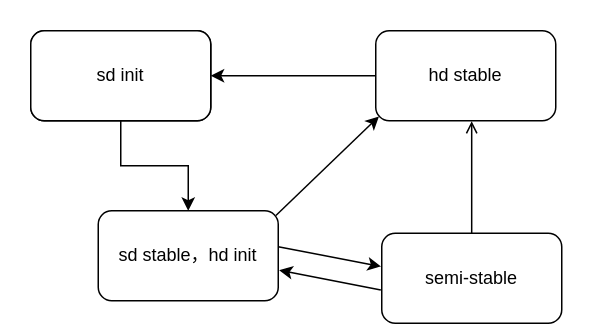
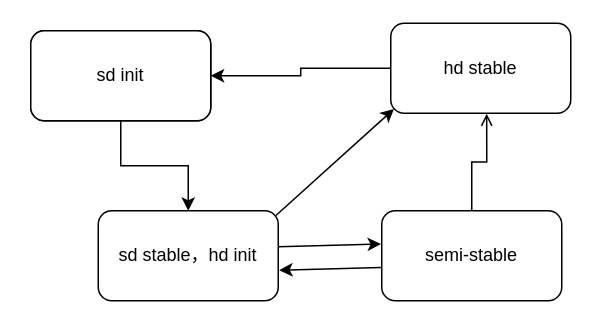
  <mxCell id="0" />
  <mxCell id="1" parent="0" />
  <mxCell id="2" value="sd init" style="rounded=1;whiteSpace=wrap;html=1;" vertex="1" parent="1"><mxGeometry x="20" y="20" width="120" height="60" as="geometry" /></mxCell>
  <mxCell id="3" style="edgeStyle=orthogonalEdgeStyle;rounded=0;orthogonalLoop=1;jettySize=auto;html=1;exitX=0.5;exitY=1;exitDx=0;exitDy=0;entryX=0.5;entryY=0;entryDx=0;entryDy=0;" edge="1" parent="1" source="4" target="5"><mxGeometry relative="1" as="geometry" /></mxCell>
  <mxCell id="4" value="sd init" style="rounded=1;whiteSpace=wrap;html=1;" vertex="1" parent="1"><mxGeometry x="20" y="20" width="120" height="60" as="geometry" /></mxCell>
  <mxCell id="5" value="sd stable，hd init" style="rounded=1;whiteSpace=wrap;html=1;" vertex="1" parent="1"><mxGeometry x="65" y="140" width="120" height="60" as="geometry" /></mxCell>
  <mxCell id="6" style="edgeStyle=orthogonalEdgeStyle;rounded=0;orthogonalLoop=1;jettySize=auto;html=1;entryX=1;entryY=0.5;entryDx=0;entryDy=0;" edge="1" parent="1" source="7" target="4"><mxGeometry relative="1" as="geometry" /></mxCell>
- <mxCell id="7" value="hd stable" style="rounded=1;whiteSpace=wrap;html=1;" vertex="1" parent="1"><mxGeometry x="250" y="20" width="120" height="60" as="geometry" /></mxCell>
+ <mxCell id="7" value="hd stable" style="rounded=1;whiteSpace=wrap;html=1;" vertex="1" parent="1"><mxGeometry x="260" y="15" width="120" height="60" as="geometry" /></mxCell>
  <mxCell id="8" style="edgeStyle=orthogonalEdgeStyle;rounded=0;orthogonalLoop=1;jettySize=auto;html=1;entryX=0.533;entryY=1.005;entryDx=0;entryDy=0;entryPerimeter=0;endArrow=open;" edge="1" parent="1" source="9" target="7"><mxGeometry relative="1" as="geometry" /></mxCell>
- <mxCell id="9" value="semi-stable" style="rounded=1;whiteSpace=wrap;html=1;" vertex="1" parent="1"><mxGeometry x="254" y="155" width="120" height="60" as="geometry" /></mxCell>
+ <mxCell id="9" value="semi-stable" style="rounded=1;whiteSpace=wrap;html=1;" vertex="1" parent="1"><mxGeometry x="254" y="140" width="120" height="60" as="geometry" /></mxCell>
  <mxCell id="10" value="" style="endArrow=classic;html=1;entryX=0.018;entryY=0.952;entryDx=0;entryDy=0;entryPerimeter=0;exitX=0.987;exitY=0.053;exitDx=0;exitDy=0;exitPerimeter=0;" edge="1" parent="1" source="5" target="7"><mxGeometry width="50" height="50" relative="1" as="geometry"><mxPoint x="140" y="140" as="sourcePoint" /><mxPoint x="250" y="80" as="targetPoint" /><Array as="points" /></mxGeometry></mxCell>
  <mxCell id="11" value="" style="endArrow=classic;html=1;exitX=1;exitY=0.4;exitDx=0;exitDy=0;exitPerimeter=0;entryX=-0.004;entryY=0.369;entryDx=0;entryDy=0;entryPerimeter=0;" edge="1" parent="1" source="5" target="9"><mxGeometry width="50" height="50" relative="1" as="geometry"><mxPoint x="210" y="140" as="sourcePoint" /><mxPoint x="260" y="90" as="targetPoint" /></mxGeometry></mxCell>
  <mxCell id="12" value="" style="endArrow=classic;html=1;entryX=1.005;entryY=0.66;entryDx=0;entryDy=0;entryPerimeter=0;exitX=-0.005;exitY=0.63;exitDx=0;exitDy=0;exitPerimeter=0;" edge="1" parent="1" source="9" target="5"><mxGeometry width="50" height="50" relative="1" as="geometry"><mxPoint x="210" y="140" as="sourcePoint" /><mxPoint x="260" y="90" as="targetPoint" /></mxGeometry></mxCell>
